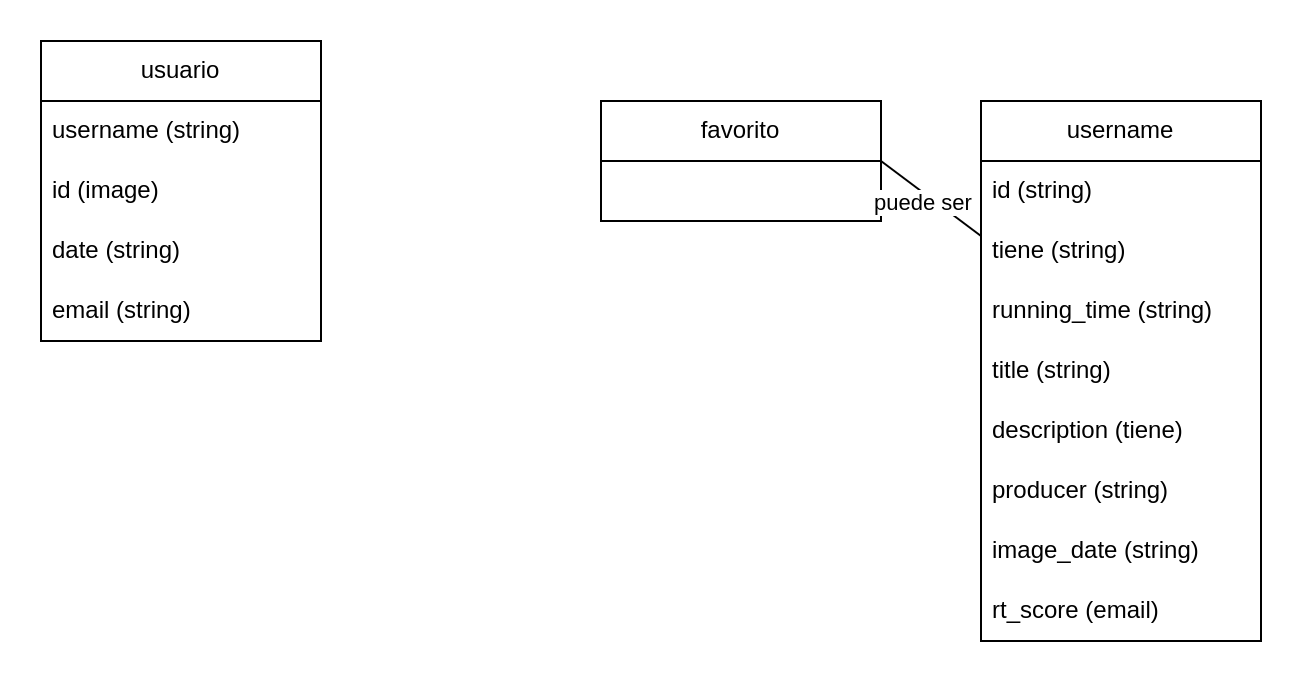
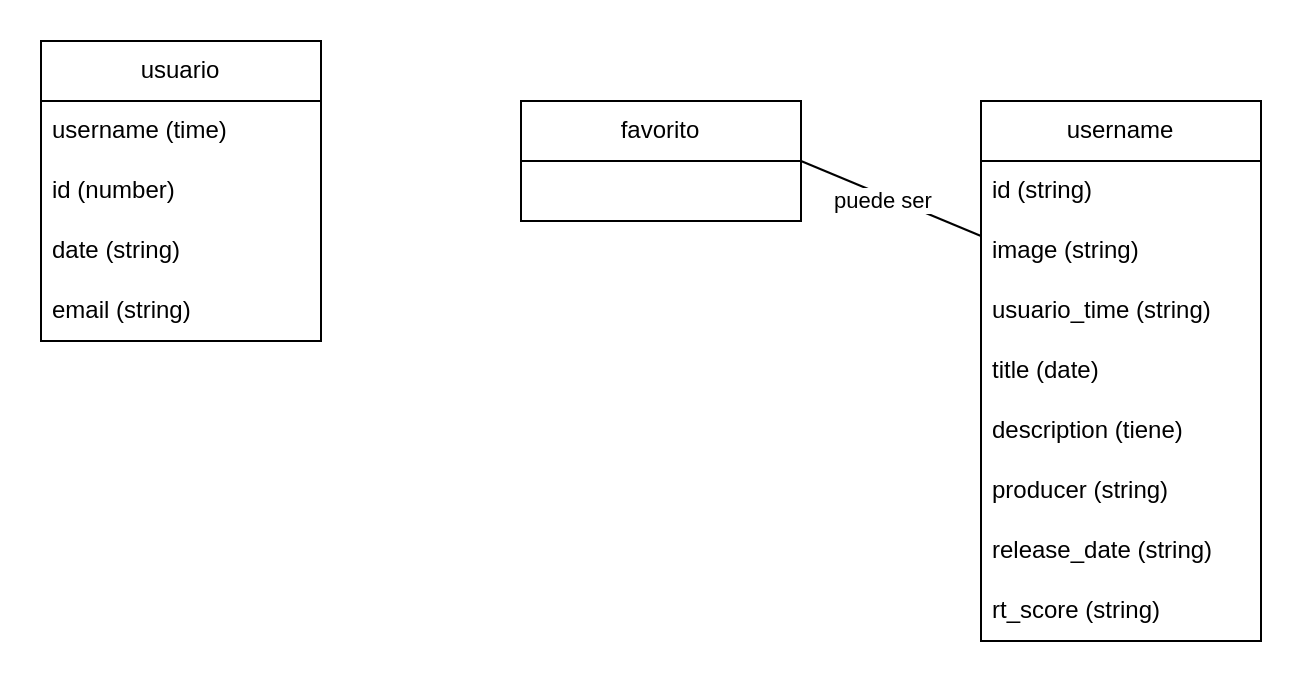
  <mxCell id="0" />
  <mxCell id="1" parent="0" />
  <mxCell id="2" value="usuario" style="swimlane;fontStyle=0;childLayout=stackLayout;horizontal=1;startSize=30;horizontalStack=0;resizeParent=1;resizeParentMax=0;resizeLast=0;collapsible=1;marginBottom=0;whiteSpace=wrap;html=1;" parent="1" vertex="1"><mxGeometry x="20" y="20" width="140" height="150" as="geometry" /></mxCell>
- <mxCell id="3" value="username (string)" style="text;strokeColor=none;fillColor=none;align=left;verticalAlign=middle;spacingLeft=4;spacingRight=4;overflow=hidden;points=[[0,0.5],[1,0.5]];portConstraint=eastwest;rotatable=0;whiteSpace=wrap;html=1;" parent="2" vertex="1"><mxGeometry y="30" width="140" height="30" as="geometry" /></mxCell>
- <mxCell id="4" value="id (image)" style="text;strokeColor=none;fillColor=none;align=left;verticalAlign=middle;spacingLeft=4;spacingRight=4;overflow=hidden;points=[[0,0.5],[1,0.5]];portConstraint=eastwest;rotatable=0;whiteSpace=wrap;html=1;" parent="2" vertex="1"><mxGeometry y="60" width="140" height="30" as="geometry" /></mxCell>
+ <mxCell id="3" value="username (time)" style="text;strokeColor=none;fillColor=none;align=left;verticalAlign=middle;spacingLeft=4;spacingRight=4;overflow=hidden;points=[[0,0.5],[1,0.5]];portConstraint=eastwest;rotatable=0;whiteSpace=wrap;html=1;" parent="2" vertex="1"><mxGeometry y="30" width="140" height="30" as="geometry" /></mxCell>
+ <mxCell id="4" value="id (number)" style="text;strokeColor=none;fillColor=none;align=left;verticalAlign=middle;spacingLeft=4;spacingRight=4;overflow=hidden;points=[[0,0.5],[1,0.5]];portConstraint=eastwest;rotatable=0;whiteSpace=wrap;html=1;" parent="2" vertex="1"><mxGeometry y="60" width="140" height="30" as="geometry" /></mxCell>
  <mxCell id="5" value="date (string)" style="text;strokeColor=none;fillColor=none;align=left;verticalAlign=middle;spacingLeft=4;spacingRight=4;overflow=hidden;points=[[0,0.5],[1,0.5]];portConstraint=eastwest;rotatable=0;whiteSpace=wrap;html=1;" parent="2" vertex="1"><mxGeometry y="90" width="140" height="30" as="geometry" /></mxCell>
  <mxCell id="6" value="email (string)&lt;br&gt;" style="text;strokeColor=none;fillColor=none;align=left;verticalAlign=middle;spacingLeft=4;spacingRight=4;overflow=hidden;points=[[0,0.5],[1,0.5]];portConstraint=eastwest;rotatable=0;whiteSpace=wrap;html=1;" parent="2" vertex="1"><mxGeometry y="120" width="140" height="30" as="geometry" /></mxCell>
- <mxCell id="7" value="favorito" style="swimlane;fontStyle=0;childLayout=stackLayout;horizontal=1;startSize=30;horizontalStack=0;resizeParent=1;resizeParentMax=0;resizeLast=0;collapsible=1;marginBottom=0;whiteSpace=wrap;html=1;" parent="1" vertex="1"><mxGeometry x="300" y="50" width="140" height="60" as="geometry" /></mxCell>
+ <mxCell id="7" value="favorito" style="swimlane;fontStyle=0;childLayout=stackLayout;horizontal=1;startSize=30;horizontalStack=0;resizeParent=1;resizeParentMax=0;resizeLast=0;collapsible=1;marginBottom=0;whiteSpace=wrap;html=1;" parent="1" vertex="1"><mxGeometry x="260" y="50" width="140" height="60" as="geometry" /></mxCell>
  <mxCell id="8" value="username" style="swimlane;fontStyle=0;childLayout=stackLayout;horizontal=1;startSize=30;horizontalStack=0;resizeParent=1;resizeParentMax=0;resizeLast=0;collapsible=1;marginBottom=0;whiteSpace=wrap;html=1;" parent="1" vertex="1"><mxGeometry x="490" y="50" width="140" height="270" as="geometry" /></mxCell>
  <mxCell id="9" value="id (string)" style="text;strokeColor=none;fillColor=none;align=left;verticalAlign=middle;spacingLeft=4;spacingRight=4;overflow=hidden;points=[[0,0.5],[1,0.5]];portConstraint=eastwest;rotatable=0;whiteSpace=wrap;html=1;" parent="8" vertex="1"><mxGeometry y="30" width="140" height="30" as="geometry" /></mxCell>
- <mxCell id="10" value="tiene (string)" style="text;strokeColor=none;fillColor=none;align=left;verticalAlign=middle;spacingLeft=4;spacingRight=4;overflow=hidden;points=[[0,0.5],[1,0.5]];portConstraint=eastwest;rotatable=0;whiteSpace=wrap;html=1;" parent="8" vertex="1"><mxGeometry y="60" width="140" height="30" as="geometry" /></mxCell>
- <mxCell id="11" value="running_time (string)" style="text;strokeColor=none;fillColor=none;align=left;verticalAlign=middle;spacingLeft=4;spacingRight=4;overflow=hidden;points=[[0,0.5],[1,0.5]];portConstraint=eastwest;rotatable=0;whiteSpace=wrap;html=1;" parent="8" vertex="1"><mxGeometry y="90" width="140" height="30" as="geometry" /></mxCell>
- <mxCell id="12" value="title (string)" style="text;strokeColor=none;fillColor=none;align=left;verticalAlign=middle;spacingLeft=4;spacingRight=4;overflow=hidden;points=[[0,0.5],[1,0.5]];portConstraint=eastwest;rotatable=0;whiteSpace=wrap;html=1;" parent="8" vertex="1"><mxGeometry y="120" width="140" height="30" as="geometry" /></mxCell>
+ <mxCell id="10" value="image (string)" style="text;strokeColor=none;fillColor=none;align=left;verticalAlign=middle;spacingLeft=4;spacingRight=4;overflow=hidden;points=[[0,0.5],[1,0.5]];portConstraint=eastwest;rotatable=0;whiteSpace=wrap;html=1;" parent="8" vertex="1"><mxGeometry y="60" width="140" height="30" as="geometry" /></mxCell>
+ <mxCell id="11" value="usuario_time (string)" style="text;strokeColor=none;fillColor=none;align=left;verticalAlign=middle;spacingLeft=4;spacingRight=4;overflow=hidden;points=[[0,0.5],[1,0.5]];portConstraint=eastwest;rotatable=0;whiteSpace=wrap;html=1;" parent="8" vertex="1"><mxGeometry y="90" width="140" height="30" as="geometry" /></mxCell>
+ <mxCell id="12" value="title (date)" style="text;strokeColor=none;fillColor=none;align=left;verticalAlign=middle;spacingLeft=4;spacingRight=4;overflow=hidden;points=[[0,0.5],[1,0.5]];portConstraint=eastwest;rotatable=0;whiteSpace=wrap;html=1;" parent="8" vertex="1"><mxGeometry y="120" width="140" height="30" as="geometry" /></mxCell>
  <mxCell id="13" value="description (tiene)" style="text;strokeColor=none;fillColor=none;align=left;verticalAlign=middle;spacingLeft=4;spacingRight=4;overflow=hidden;points=[[0,0.5],[1,0.5]];portConstraint=eastwest;rotatable=0;whiteSpace=wrap;html=1;" parent="8" vertex="1"><mxGeometry y="150" width="140" height="30" as="geometry" /></mxCell>
  <mxCell id="14" value="producer (string)" style="text;strokeColor=none;fillColor=none;align=left;verticalAlign=middle;spacingLeft=4;spacingRight=4;overflow=hidden;points=[[0,0.5],[1,0.5]];portConstraint=eastwest;rotatable=0;whiteSpace=wrap;html=1;" parent="8" vertex="1"><mxGeometry y="180" width="140" height="30" as="geometry" /></mxCell>
- <mxCell id="15" value="image_date (string)" style="text;strokeColor=none;fillColor=none;align=left;verticalAlign=middle;spacingLeft=4;spacingRight=4;overflow=hidden;points=[[0,0.5],[1,0.5]];portConstraint=eastwest;rotatable=0;whiteSpace=wrap;html=1;" parent="8" vertex="1"><mxGeometry y="210" width="140" height="30" as="geometry" /></mxCell>
- <mxCell id="16" value="rt_score (email)" style="text;strokeColor=none;fillColor=none;align=left;verticalAlign=middle;spacingLeft=4;spacingRight=4;overflow=hidden;points=[[0,0.5],[1,0.5]];portConstraint=eastwest;rotatable=0;whiteSpace=wrap;html=1;" parent="8" vertex="1"><mxGeometry y="240" width="140" height="30" as="geometry" /></mxCell>
+ <mxCell id="15" value="release_date (string)" style="text;strokeColor=none;fillColor=none;align=left;verticalAlign=middle;spacingLeft=4;spacingRight=4;overflow=hidden;points=[[0,0.5],[1,0.5]];portConstraint=eastwest;rotatable=0;whiteSpace=wrap;html=1;" parent="8" vertex="1"><mxGeometry y="210" width="140" height="30" as="geometry" /></mxCell>
+ <mxCell id="16" value="rt_score (string)" style="text;strokeColor=none;fillColor=none;align=left;verticalAlign=middle;spacingLeft=4;spacingRight=4;overflow=hidden;points=[[0,0.5],[1,0.5]];portConstraint=eastwest;rotatable=0;whiteSpace=wrap;html=1;" parent="8" vertex="1"><mxGeometry y="240" width="140" height="30" as="geometry" /></mxCell>
  <mxCell id="17" value="" style="endArrow=none;html=1;rounded=0;exitX=1;exitY=0.5;exitDx=0;exitDy=0;entryX=0;entryY=0.25;entryDx=0;entryDy=0;" parent="1" source="7" target="8" edge="1"><mxGeometry width="50" height="50" relative="1" as="geometry"><mxPoint x="430" y="190" as="sourcePoint" /><mxPoint x="480" y="140" as="targetPoint" /></mxGeometry></mxCell>
  <mxCell id="18" value="puede ser&lt;br&gt;" style="edgeLabel;html=1;align=center;verticalAlign=middle;resizable=0;points=[];" parent="17" vertex="1" connectable="0"><mxGeometry x="0.061" y="8" relative="1" as="geometry"><mxPoint x="-11" y="7" as="offset" /></mxGeometry></mxCell>
